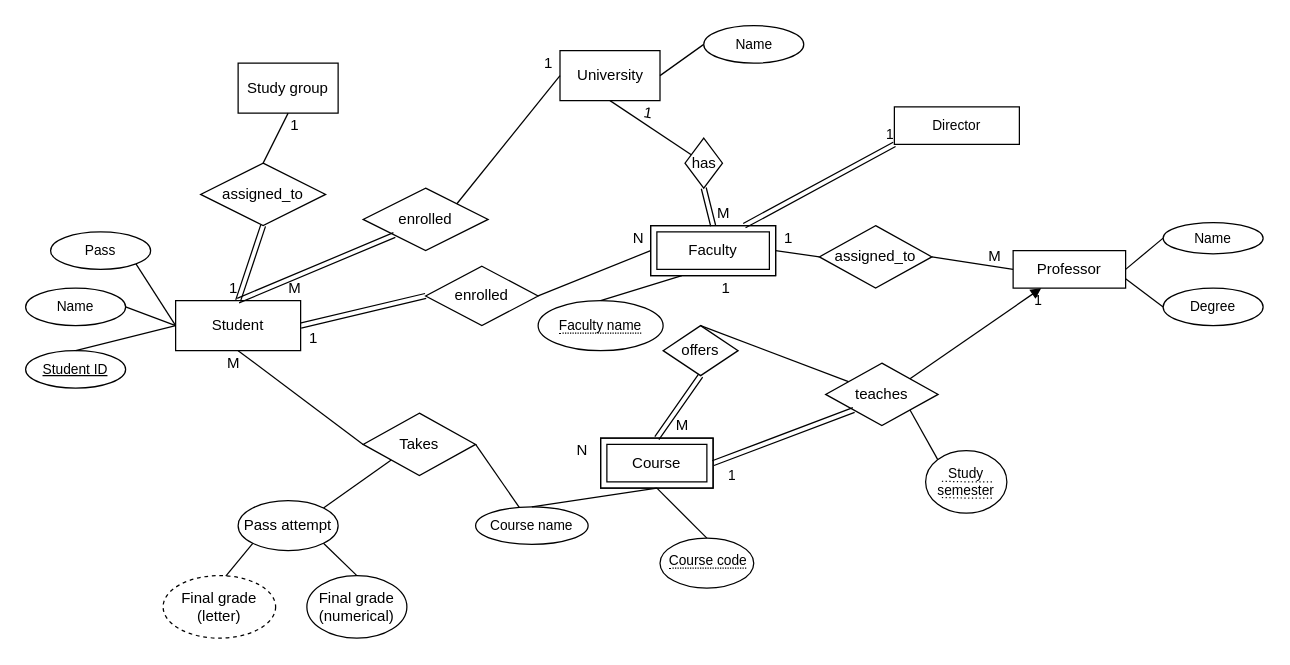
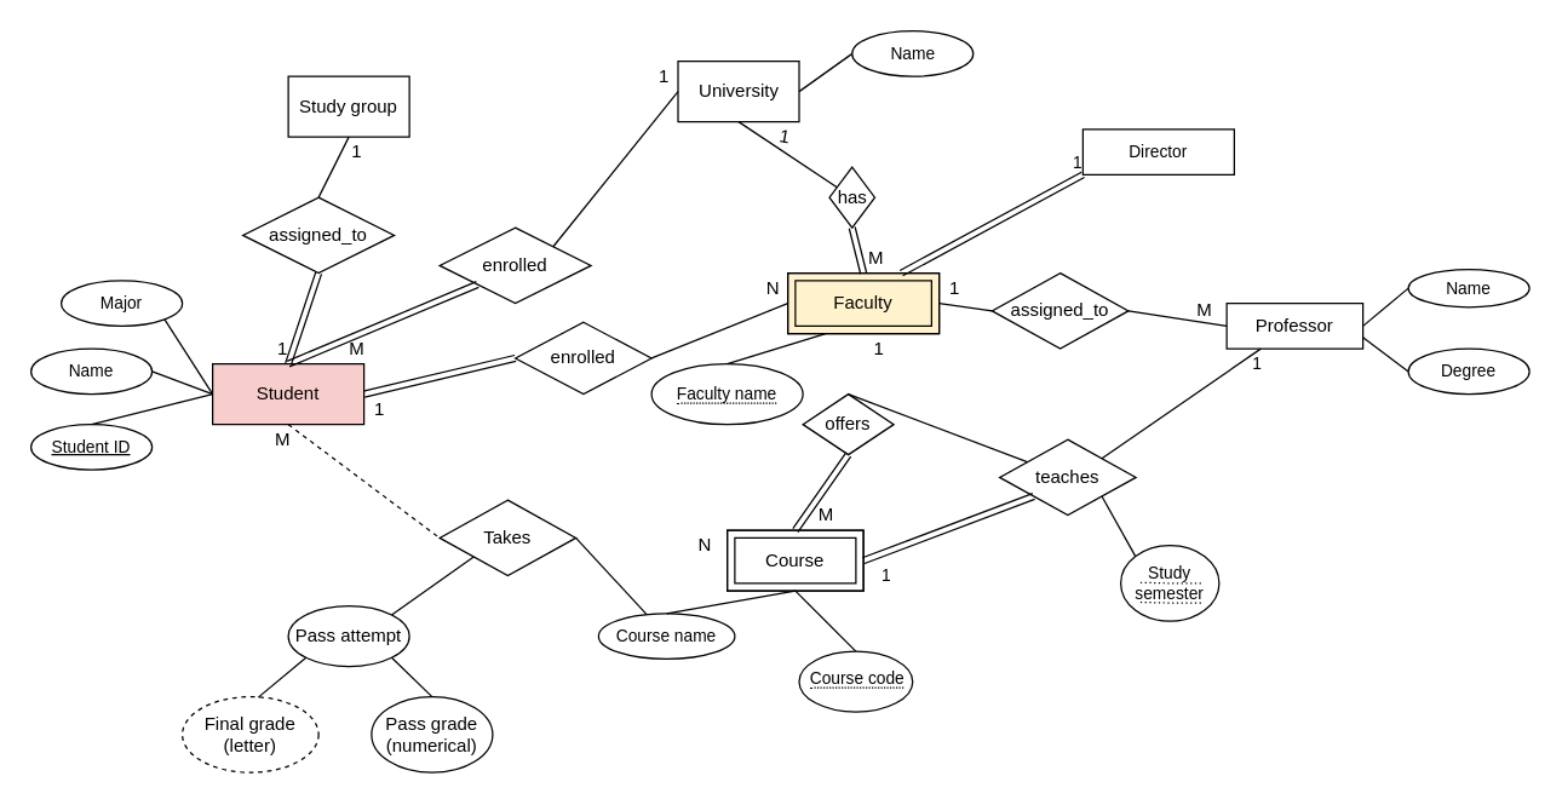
  <mxCell id="0" />
  <mxCell id="1" parent="0" />
- <mxCell id="2" value="Student" style="whiteSpace=wrap;html=1;align=center;" vertex="1" parent="1"><mxGeometry x="140" y="240" width="100" height="40" as="geometry" /></mxCell>
- <mxCell id="3" value="Faculty" style="whiteSpace=wrap;html=1;align=center;" vertex="1" parent="1"><mxGeometry x="520" y="180" width="100" height="40" as="geometry" /></mxCell>
+ <mxCell id="2" value="Student" style="whiteSpace=wrap;html=1;align=center;fillColor=#f8cecc;" vertex="1" parent="1"><mxGeometry x="140" y="240" width="100" height="40" as="geometry" /></mxCell>
+ <mxCell id="3" value="Faculty" style="whiteSpace=wrap;html=1;align=center;fillColor=#fff2cc;" vertex="1" parent="1"><mxGeometry x="520" y="180" width="100" height="40" as="geometry" /></mxCell>
  <mxCell id="4" value="enrolled" style="shape=rhombus;perimeter=rhombusPerimeter;whiteSpace=wrap;html=1;align=center;" vertex="1" parent="1"><mxGeometry x="290" y="150" width="100" height="50" as="geometry" /></mxCell>
  <mxCell id="5" value="Course" style="rounded=0;whiteSpace=wrap;html=1;fillColor=none;" vertex="1" parent="1"><mxGeometry x="480" y="350" width="90" height="40" as="geometry" /></mxCell>
  <mxCell id="6" value="Takes" style="shape=rhombus;perimeter=rhombusPerimeter;whiteSpace=wrap;html=1;align=center;fillColor=none;" vertex="1" parent="1"><mxGeometry x="290" y="330" width="90" height="50" as="geometry" /></mxCell>
  <mxCell id="7" value="Pass attempt" style="ellipse;whiteSpace=wrap;html=1;align=center;fillColor=none;" vertex="1" parent="1"><mxGeometry x="190" y="400" width="80" height="40" as="geometry" /></mxCell>
  <mxCell id="8" value="" style="endArrow=none;html=1;rounded=0;exitX=0.5;exitY=0;exitDx=0;exitDy=0;entryX=0;entryY=1;entryDx=0;entryDy=0;shape=link;" edge="1" parent="1" source="2" target="4"><mxGeometry width="50" height="50" relative="1" as="geometry"><mxPoint x="270" y="170" as="sourcePoint" /><mxPoint x="320" y="120" as="targetPoint" /></mxGeometry></mxCell>
- <mxCell id="9" value="" style="endArrow=none;html=1;rounded=0;exitX=0.5;exitY=1;exitDx=0;exitDy=0;entryX=0;entryY=0.5;entryDx=0;entryDy=0;" edge="1" parent="1" source="2" target="6"><mxGeometry width="50" height="50" relative="1" as="geometry"><mxPoint x="380" y="290" as="sourcePoint" /><mxPoint x="430" y="240" as="targetPoint" /></mxGeometry></mxCell>
+ <mxCell id="9" value="" style="endArrow=none;html=1;rounded=0;exitX=0.5;exitY=1;exitDx=0;exitDy=0;entryX=0;entryY=0.5;entryDx=0;entryDy=0;dashed=1;" edge="1" parent="1" source="2" target="6"><mxGeometry width="50" height="50" relative="1" as="geometry"><mxPoint x="380" y="290" as="sourcePoint" /><mxPoint x="430" y="240" as="targetPoint" /></mxGeometry></mxCell>
  <mxCell id="10" value="" style="endArrow=none;html=1;rounded=0;exitX=1;exitY=0.5;exitDx=0;exitDy=0;" edge="1" parent="1" source="6" target="78"><mxGeometry width="50" height="50" relative="1" as="geometry"><mxPoint x="380" y="290" as="sourcePoint" /><mxPoint x="430" y="240" as="targetPoint" /></mxGeometry></mxCell>
  <mxCell id="11" value="" style="endArrow=none;html=1;rounded=0;exitX=0;exitY=1;exitDx=0;exitDy=0;entryX=1;entryY=0;entryDx=0;entryDy=0;" edge="1" parent="1" source="6" target="7"><mxGeometry width="50" height="50" relative="1" as="geometry"><mxPoint x="380" y="290" as="sourcePoint" /><mxPoint x="430" y="240" as="targetPoint" /></mxGeometry></mxCell>
  <mxCell id="12" value="assigned_to" style="rhombus;whiteSpace=wrap;html=1;fillColor=none;" vertex="1" parent="1"><mxGeometry x="160" y="130" width="100" height="50" as="geometry" /></mxCell>
  <mxCell id="13" value="" style="endArrow=none;html=1;rounded=0;exitX=0.5;exitY=0;exitDx=0;exitDy=0;entryX=0.5;entryY=1;entryDx=0;entryDy=0;shape=link;" edge="1" parent="1" source="2" target="12"><mxGeometry width="50" height="50" relative="1" as="geometry"><mxPoint x="380" y="240" as="sourcePoint" /><mxPoint x="430" y="190" as="targetPoint" /></mxGeometry></mxCell>
  <mxCell id="14" value="Study group" style="rounded=0;whiteSpace=wrap;html=1;fillColor=none;" vertex="1" parent="1"><mxGeometry x="190" y="50" width="80" height="40" as="geometry" /></mxCell>
  <mxCell id="15" value="" style="endArrow=none;html=1;rounded=0;entryX=0.5;entryY=1;entryDx=0;entryDy=0;exitX=0.5;exitY=0;exitDx=0;exitDy=0;" edge="1" parent="1" source="12" target="14"><mxGeometry width="50" height="50" relative="1" as="geometry"><mxPoint x="380" y="240" as="sourcePoint" /><mxPoint x="430" y="190" as="targetPoint" /></mxGeometry></mxCell>
  <mxCell id="16" value="1" style="text;html=1;align=center;verticalAlign=middle;resizable=0;points=[];autosize=1;strokeColor=none;fillColor=none;" vertex="1" parent="1"><mxGeometry x="225" y="90" width="20" height="20" as="geometry" /></mxCell>
  <mxCell id="17" value="1" style="text;html=1;align=center;verticalAlign=middle;resizable=0;points=[];autosize=1;strokeColor=none;fillColor=none;" vertex="1" parent="1"><mxGeometry x="176" y="220" width="20" height="20" as="geometry" /></mxCell>
  <mxCell id="18" value="M" style="text;html=1;align=center;verticalAlign=middle;resizable=0;points=[];autosize=1;strokeColor=none;fillColor=none;" vertex="1" parent="1"><mxGeometry x="220" y="220" width="30" height="20" as="geometry" /></mxCell>
  <mxCell id="19" value="N" style="text;html=1;align=center;verticalAlign=middle;resizable=0;points=[];autosize=1;strokeColor=none;fillColor=none;" vertex="1" parent="1"><mxGeometry x="500" y="180" width="20" height="20" as="geometry" /></mxCell>
  <mxCell id="20" value="offers" style="rhombus;whiteSpace=wrap;html=1;fillColor=none;" vertex="1" parent="1"><mxGeometry x="530" y="260" width="60" height="40" as="geometry" /></mxCell>
  <mxCell id="21" value="" style="endArrow=none;html=1;rounded=0;exitX=0.5;exitY=0;exitDx=0;exitDy=0;" edge="1" parent="1" source="20" target="54"><mxGeometry width="50" height="50" relative="1" as="geometry"><mxPoint x="380" y="280" as="sourcePoint" /><mxPoint x="430" y="230" as="targetPoint" /></mxGeometry></mxCell>
  <mxCell id="22" value="" style="endArrow=none;html=1;rounded=0;exitX=0.5;exitY=0;exitDx=0;exitDy=0;shape=link;" edge="1" parent="1" source="5"><mxGeometry width="50" height="50" relative="1" as="geometry"><mxPoint x="510" y="350" as="sourcePoint" /><mxPoint x="560" y="300" as="targetPoint" /></mxGeometry></mxCell>
  <mxCell id="23" value="1" style="text;html=1;align=center;verticalAlign=middle;resizable=0;points=[];autosize=1;strokeColor=none;fillColor=none;" vertex="1" parent="1"><mxGeometry x="570" y="220" width="20" height="20" as="geometry" /></mxCell>
  <mxCell id="24" value="M" style="text;html=1;align=center;verticalAlign=middle;resizable=0;points=[];autosize=1;strokeColor=none;fillColor=none;" vertex="1" parent="1"><mxGeometry x="530" y="330" width="30" height="20" as="geometry" /></mxCell>
  <mxCell id="25" value="M" style="text;html=1;align=center;verticalAlign=middle;resizable=0;points=[];autosize=1;strokeColor=none;fillColor=none;" vertex="1" parent="1"><mxGeometry x="171" y="280" width="30" height="20" as="geometry" /></mxCell>
  <mxCell id="26" value="N" style="text;html=1;align=center;verticalAlign=middle;resizable=0;points=[];autosize=1;strokeColor=none;fillColor=none;" vertex="1" parent="1"><mxGeometry x="455" y="350" width="20" height="20" as="geometry" /></mxCell>
  <mxCell id="27" style="edgeStyle=none;rounded=0;orthogonalLoop=1;jettySize=auto;html=1;exitX=1;exitY=1;exitDx=0;exitDy=0;" edge="1" parent="1" source="6" target="6"><mxGeometry relative="1" as="geometry" /></mxCell>
- <mxCell id="28" value="&lt;div&gt;Final grade&lt;/div&gt;&lt;div&gt;(numerical)&lt;br&gt;&lt;/div&gt;" style="ellipse;whiteSpace=wrap;html=1;fillColor=none;" vertex="1" parent="1"><mxGeometry x="245" y="460" width="80" height="50" as="geometry" /></mxCell>
+ <mxCell id="28" value="&lt;div&gt;Pass grade&lt;/div&gt;&lt;div&gt;(numerical)&lt;br&gt;&lt;/div&gt;" style="ellipse;whiteSpace=wrap;html=1;fillColor=none;" vertex="1" parent="1"><mxGeometry x="245" y="460" width="80" height="50" as="geometry" /></mxCell>
  <mxCell id="29" value="University" style="rounded=0;whiteSpace=wrap;html=1;fillColor=none;" vertex="1" parent="1"><mxGeometry x="447.5" y="40" width="80" height="40" as="geometry" /></mxCell>
  <mxCell id="30" value="" style="endArrow=none;html=1;rounded=0;entryX=0;entryY=0.5;entryDx=0;entryDy=0;exitX=1;exitY=0;exitDx=0;exitDy=0;" edge="1" parent="1" source="4" target="29"><mxGeometry width="50" height="50" relative="1" as="geometry"><mxPoint x="325" y="122.5" as="sourcePoint" /><mxPoint x="410" y="140" as="targetPoint" /></mxGeometry></mxCell>
  <mxCell id="31" value="1" style="text;html=1;align=center;verticalAlign=middle;resizable=0;points=[];autosize=1;strokeColor=none;fillColor=none;" vertex="1" parent="1"><mxGeometry x="427.5" y="40" width="20" height="20" as="geometry" /></mxCell>
  <mxCell id="32" value="has" style="rhombus;whiteSpace=wrap;html=1;fillColor=none;" vertex="1" parent="1"><mxGeometry x="547.5" y="110" width="30" height="40" as="geometry" /></mxCell>
  <mxCell id="33" value="" style="endArrow=none;html=1;rounded=0;entryX=0.5;entryY=1;entryDx=0;entryDy=0;" edge="1" parent="1" source="32" target="29"><mxGeometry width="50" height="50" relative="1" as="geometry"><mxPoint x="400" y="230" as="sourcePoint" /><mxPoint x="450" y="180" as="targetPoint" /></mxGeometry></mxCell>
  <mxCell id="34" value="" style="endArrow=none;html=1;rounded=0;entryX=0.5;entryY=1;entryDx=0;entryDy=0;exitX=0.5;exitY=0;exitDx=0;exitDy=0;shape=link;" edge="1" parent="1" source="3" target="32"><mxGeometry width="50" height="50" relative="1" as="geometry"><mxPoint x="400" y="230" as="sourcePoint" /><mxPoint x="450" y="180" as="targetPoint" /></mxGeometry></mxCell>
  <mxCell id="35" value="1" style="text;html=1;align=center;verticalAlign=middle;resizable=0;points=[];autosize=1;strokeColor=none;fillColor=none;rotation=10;" vertex="1" parent="1"><mxGeometry x="507.5" y="80" width="20" height="20" as="geometry" /></mxCell>
  <mxCell id="36" value="M" style="text;html=1;align=center;verticalAlign=middle;resizable=0;points=[];autosize=1;strokeColor=none;fillColor=none;" vertex="1" parent="1"><mxGeometry x="562.5" y="160" width="30" height="20" as="geometry" /></mxCell>
  <mxCell id="37" value="enrolled" style="shape=rhombus;perimeter=rhombusPerimeter;whiteSpace=wrap;html=1;align=center;" vertex="1" parent="1"><mxGeometry x="340" y="212.5" width="90" height="47.5" as="geometry" /></mxCell>
  <mxCell id="38" value="" style="endArrow=none;html=1;rounded=0;exitX=1;exitY=0.5;exitDx=0;exitDy=0;entryX=0;entryY=0.5;entryDx=0;entryDy=0;shape=link;" edge="1" parent="1" source="2" target="37"><mxGeometry width="50" height="50" relative="1" as="geometry"><mxPoint x="400" y="230" as="sourcePoint" /><mxPoint x="450" y="180" as="targetPoint" /></mxGeometry></mxCell>
  <mxCell id="39" value="" style="endArrow=none;html=1;rounded=0;entryX=0;entryY=0.5;entryDx=0;entryDy=0;exitX=1;exitY=0.5;exitDx=0;exitDy=0;" edge="1" parent="1" source="37" target="3"><mxGeometry width="50" height="50" relative="1" as="geometry"><mxPoint x="400" y="230" as="sourcePoint" /><mxPoint x="450" y="180" as="targetPoint" /></mxGeometry></mxCell>
  <mxCell id="40" value="1" style="text;html=1;align=center;verticalAlign=middle;resizable=0;points=[];autosize=1;strokeColor=none;fillColor=none;" vertex="1" parent="1"><mxGeometry x="240" y="260" width="20" height="20" as="geometry" /></mxCell>
- <mxCell id="41" value="&lt;div&gt;Final grade &lt;br&gt;&lt;/div&gt;&lt;div&gt;(letter)&lt;/div&gt;" style="ellipse;whiteSpace=wrap;html=1;align=center;dashed=1;fillColor=none;" vertex="1" parent="1"><mxGeometry x="130" y="460" width="90" height="50" as="geometry" /></mxCell>
+ <mxCell id="41" value="&lt;div&gt;Final grade &lt;br&gt;&lt;/div&gt;&lt;div&gt;(letter)&lt;/div&gt;" style="ellipse;whiteSpace=wrap;html=1;align=center;dashed=1;fillColor=none;" vertex="1" parent="1"><mxGeometry x="120" y="460" width="90" height="50" as="geometry" /></mxCell>
  <mxCell id="42" value="Professor" style="rounded=0;whiteSpace=wrap;html=1;fillColor=none;" vertex="1" parent="1"><mxGeometry x="810" y="200" width="90" height="30" as="geometry" /></mxCell>
  <mxCell id="43" value="assigned_to" style="shape=rhombus;perimeter=rhombusPerimeter;whiteSpace=wrap;html=1;align=center;fillColor=none;" vertex="1" parent="1"><mxGeometry x="655" y="180" width="90" height="50" as="geometry" /></mxCell>
  <mxCell id="44" value="" style="endArrow=none;html=1;rounded=0;exitX=1;exitY=0.5;exitDx=0;exitDy=0;entryX=0;entryY=0.5;entryDx=0;entryDy=0;" edge="1" parent="1" source="3" target="43"><mxGeometry width="50" height="50" relative="1" as="geometry"><mxPoint x="770" y="330" as="sourcePoint" /><mxPoint x="820" y="280" as="targetPoint" /></mxGeometry></mxCell>
  <mxCell id="45" value="" style="endArrow=none;html=1;rounded=0;exitX=1;exitY=0.5;exitDx=0;exitDy=0;entryX=0;entryY=0.5;entryDx=0;entryDy=0;" edge="1" parent="1" source="43" target="42"><mxGeometry width="50" height="50" relative="1" as="geometry"><mxPoint x="770" y="330" as="sourcePoint" /><mxPoint x="820" y="280" as="targetPoint" /></mxGeometry></mxCell>
  <mxCell id="46" value="1" style="text;html=1;align=center;verticalAlign=middle;resizable=0;points=[];autosize=1;strokeColor=none;fillColor=none;" vertex="1" parent="1"><mxGeometry x="620" y="180" width="20" height="20" as="geometry" /></mxCell>
  <mxCell id="47" value="M" style="text;html=1;align=center;verticalAlign=middle;resizable=0;points=[];autosize=1;strokeColor=none;fillColor=none;" vertex="1" parent="1"><mxGeometry x="780" y="195" width="30" height="20" as="geometry" /></mxCell>
  <mxCell id="48" value="" style="endArrow=none;html=1;rounded=0;exitX=0.557;exitY=0.008;exitDx=0;exitDy=0;exitPerimeter=0;entryX=0;entryY=1;entryDx=0;entryDy=0;" edge="1" parent="1" source="41" target="7"><mxGeometry width="50" height="50" relative="1" as="geometry"><mxPoint x="460" y="360" as="sourcePoint" /><mxPoint x="510" y="310" as="targetPoint" /></mxGeometry></mxCell>
  <mxCell id="49" value="" style="endArrow=none;html=1;rounded=0;entryX=1;entryY=1;entryDx=0;entryDy=0;exitX=0.5;exitY=0;exitDx=0;exitDy=0;" edge="1" parent="1" source="28" target="7"><mxGeometry width="50" height="50" relative="1" as="geometry"><mxPoint x="460" y="360" as="sourcePoint" /><mxPoint x="510" y="310" as="targetPoint" /></mxGeometry></mxCell>
  <mxCell id="50" value="" style="ellipse;whiteSpace=wrap;html=1;align=center;fillColor=none;" vertex="1" parent="1"><mxGeometry x="527.5" y="430" width="75" height="40" as="geometry" /></mxCell>
  <mxCell id="51" value="" style="endArrow=none;html=1;rounded=0;fontSize=11;exitX=0.5;exitY=0;exitDx=0;exitDy=0;entryX=0.5;entryY=1;entryDx=0;entryDy=0;" edge="1" parent="1" source="50" target="5"><mxGeometry width="50" height="50" relative="1" as="geometry"><mxPoint x="460" y="360" as="sourcePoint" /><mxPoint x="510" y="310" as="targetPoint" /></mxGeometry></mxCell>
  <mxCell id="52" value="&lt;u&gt;Student ID&lt;/u&gt;" style="ellipse;whiteSpace=wrap;html=1;align=center;fontSize=11;fillColor=none;" vertex="1" parent="1"><mxGeometry x="20" y="280" width="80" height="30" as="geometry" /></mxCell>
  <mxCell id="53" value="" style="endArrow=none;html=1;rounded=0;fontSize=11;exitX=0.5;exitY=0;exitDx=0;exitDy=0;entryX=0;entryY=0.5;entryDx=0;entryDy=0;" edge="1" parent="1" source="52" target="2"><mxGeometry width="50" height="50" relative="1" as="geometry"><mxPoint x="290" y="270" as="sourcePoint" /><mxPoint x="340" y="220" as="targetPoint" /></mxGeometry></mxCell>
  <mxCell id="54" value="teaches" style="shape=rhombus;perimeter=rhombusPerimeter;whiteSpace=wrap;html=1;align=center;fillColor=none;" vertex="1" parent="1"><mxGeometry x="660" y="290" width="90" height="50" as="geometry" /></mxCell>
  <mxCell id="55" value="Study semester" style="ellipse;whiteSpace=wrap;html=1;fontSize=11;fillColor=none;" vertex="1" parent="1"><mxGeometry x="740" y="360" width="65" height="50" as="geometry" /></mxCell>
  <mxCell id="56" value="" style="endArrow=none;html=1;rounded=0;fontSize=11;exitX=1;exitY=0.5;exitDx=0;exitDy=0;entryX=0;entryY=1;entryDx=0;entryDy=0;shape=link;" edge="1" parent="1" source="5" target="54"><mxGeometry width="50" height="50" relative="1" as="geometry"><mxPoint x="600" y="280" as="sourcePoint" /><mxPoint x="650" y="230" as="targetPoint" /></mxGeometry></mxCell>
- <mxCell id="57" value="" style="endArrow=block;html=1;rounded=0;fontSize=11;exitX=1;exitY=0;exitDx=0;exitDy=0;entryX=0.25;entryY=1;entryDx=0;entryDy=0;" edge="1" parent="1" source="54" target="42"><mxGeometry width="50" height="50" relative="1" as="geometry"><mxPoint x="760" y="290" as="sourcePoint" /><mxPoint x="810" y="240" as="targetPoint" /></mxGeometry></mxCell>
+ <mxCell id="57" value="" style="endArrow=none;html=1;rounded=0;fontSize=11;exitX=1;exitY=0;exitDx=0;exitDy=0;entryX=0.25;entryY=1;entryDx=0;entryDy=0;" edge="1" parent="1" source="54" target="42"><mxGeometry width="50" height="50" relative="1" as="geometry"><mxPoint x="760" y="290" as="sourcePoint" /><mxPoint x="810" y="240" as="targetPoint" /></mxGeometry></mxCell>
  <mxCell id="58" value="" style="endArrow=none;html=1;rounded=0;fontSize=11;exitX=1;exitY=1;exitDx=0;exitDy=0;entryX=0;entryY=0;entryDx=0;entryDy=0;" edge="1" parent="1" source="54" target="55"><mxGeometry width="50" height="50" relative="1" as="geometry"><mxPoint x="790" y="280" as="sourcePoint" /><mxPoint x="840" y="230" as="targetPoint" /></mxGeometry></mxCell>
  <mxCell id="59" value="1" style="text;html=1;align=center;verticalAlign=middle;resizable=0;points=[];autosize=1;strokeColor=none;fillColor=none;fontSize=11;" vertex="1" parent="1"><mxGeometry x="820" y="230" width="20" height="20" as="geometry" /></mxCell>
  <mxCell id="60" value="1" style="text;html=1;align=center;verticalAlign=middle;resizable=0;points=[];autosize=1;strokeColor=none;fillColor=none;fontSize=11;" vertex="1" parent="1"><mxGeometry x="575" y="370" width="20" height="20" as="geometry" /></mxCell>
  <mxCell id="61" value="" style="endArrow=none;html=1;rounded=0;dashed=1;dashPattern=1 2;fontSize=11;" edge="1" parent="1"><mxGeometry relative="1" as="geometry"><mxPoint x="753" y="384.5" as="sourcePoint" /><mxPoint x="793" y="385" as="targetPoint" /><Array as="points"><mxPoint x="773" y="385" /></Array></mxGeometry></mxCell>
  <mxCell id="62" value="" style="endArrow=none;html=1;rounded=0;dashed=1;dashPattern=1 2;fontSize=11;" edge="1" parent="1"><mxGeometry relative="1" as="geometry"><mxPoint x="753" y="397.5" as="sourcePoint" /><mxPoint x="793" y="398" as="targetPoint" /><Array as="points"><mxPoint x="773" y="398" /></Array></mxGeometry></mxCell>
  <mxCell id="63" value="Name" style="ellipse;whiteSpace=wrap;html=1;align=center;fontSize=11;fillColor=none;" vertex="1" parent="1"><mxGeometry x="20" y="230" width="80" height="30" as="geometry" /></mxCell>
- <mxCell id="64" value="Pass" style="ellipse;whiteSpace=wrap;html=1;align=center;fontSize=11;fillColor=none;" vertex="1" parent="1"><mxGeometry x="40" y="185" width="80" height="30" as="geometry" /></mxCell>
+ <mxCell id="64" value="Major" style="ellipse;whiteSpace=wrap;html=1;align=center;fontSize=11;fillColor=none;" vertex="1" parent="1"><mxGeometry x="40" y="185" width="80" height="30" as="geometry" /></mxCell>
  <mxCell id="65" value="" style="endArrow=none;html=1;rounded=0;fontSize=11;exitX=1;exitY=0.5;exitDx=0;exitDy=0;entryX=0;entryY=0.5;entryDx=0;entryDy=0;" edge="1" parent="1" source="63" target="2"><mxGeometry width="50" height="50" relative="1" as="geometry"><mxPoint x="610" y="280" as="sourcePoint" /><mxPoint x="660" y="230" as="targetPoint" /></mxGeometry></mxCell>
  <mxCell id="66" value="" style="endArrow=none;html=1;rounded=0;fontSize=11;exitX=1;exitY=1;exitDx=0;exitDy=0;entryX=0;entryY=0.5;entryDx=0;entryDy=0;" edge="1" parent="1" source="64" target="2"><mxGeometry width="50" height="50" relative="1" as="geometry"><mxPoint x="610" y="280" as="sourcePoint" /><mxPoint x="660" y="230" as="targetPoint" /></mxGeometry></mxCell>
  <mxCell id="67" value="Name" style="ellipse;whiteSpace=wrap;html=1;align=center;fontSize=11;fillColor=none;" vertex="1" parent="1"><mxGeometry x="562.5" y="20" width="80" height="30" as="geometry" /></mxCell>
  <mxCell id="68" value="" style="endArrow=none;html=1;rounded=0;fontSize=11;exitX=1;exitY=0.5;exitDx=0;exitDy=0;entryX=0;entryY=0.5;entryDx=0;entryDy=0;" edge="1" parent="1" source="29" target="67"><mxGeometry width="50" height="50" relative="1" as="geometry"><mxPoint x="610" y="260" as="sourcePoint" /><mxPoint x="660" y="210" as="targetPoint" /></mxGeometry></mxCell>
  <mxCell id="69" value="Name" style="ellipse;whiteSpace=wrap;html=1;align=center;fontSize=11;fillColor=none;" vertex="1" parent="1"><mxGeometry x="930" y="177.5" width="80" height="25" as="geometry" /></mxCell>
  <mxCell id="70" value="" style="endArrow=none;html=1;rounded=0;fontSize=11;exitX=0;exitY=0.5;exitDx=0;exitDy=0;entryX=1;entryY=0.5;entryDx=0;entryDy=0;" edge="1" parent="1" source="69" target="42"><mxGeometry width="50" height="50" relative="1" as="geometry"><mxPoint x="610" y="260" as="sourcePoint" /><mxPoint x="660" y="210" as="targetPoint" /></mxGeometry></mxCell>
  <mxCell id="71" value="Degree" style="ellipse;whiteSpace=wrap;html=1;align=center;fontSize=11;fillColor=none;" vertex="1" parent="1"><mxGeometry x="930" y="230" width="80" height="30" as="geometry" /></mxCell>
  <mxCell id="72" value="" style="endArrow=none;html=1;rounded=0;fontSize=11;exitX=0;exitY=0.5;exitDx=0;exitDy=0;entryX=1;entryY=0.75;entryDx=0;entryDy=0;" edge="1" parent="1" source="71" target="42"><mxGeometry width="50" height="50" relative="1" as="geometry"><mxPoint x="860" y="270" as="sourcePoint" /><mxPoint x="660" y="210" as="targetPoint" /></mxGeometry></mxCell>
  <mxCell id="73" value="" style="endArrow=none;html=1;rounded=0;fontSize=11;shape=link;exitX=0.75;exitY=0;exitDx=0;exitDy=0;entryX=0;entryY=1;entryDx=0;entryDy=0;" edge="1" parent="1" source="3" target="75"><mxGeometry relative="1" as="geometry"><mxPoint x="670" y="60" as="sourcePoint" /><mxPoint x="830" y="60" as="targetPoint" /></mxGeometry></mxCell>
  <mxCell id="74" value="1" style="resizable=0;html=1;align=right;verticalAlign=bottom;fontSize=11;fillColor=none;" connectable="0" vertex="1" parent="73"><mxGeometry x="1" relative="1" as="geometry" /></mxCell>
  <mxCell id="75" value="Director" style="whiteSpace=wrap;html=1;align=center;fontSize=11;fillColor=none;" vertex="1" parent="1"><mxGeometry x="715" y="85" width="100" height="30" as="geometry" /></mxCell>
  <mxCell id="76" value="" style="shape=ext;margin=3;double=1;whiteSpace=wrap;html=1;align=center;fontSize=11;fillColor=none;" vertex="1" parent="1"><mxGeometry x="520" y="180" width="100" height="40" as="geometry" /></mxCell>
  <mxCell id="77" value="" style="shape=ext;margin=3;double=1;whiteSpace=wrap;html=1;align=center;fontSize=11;fillColor=none;" vertex="1" parent="1"><mxGeometry x="480" y="350" width="90" height="40" as="geometry" /></mxCell>
- <mxCell id="78" value="Course name" style="ellipse;whiteSpace=wrap;html=1;align=center;fontSize=11;fillColor=none;" vertex="1" parent="1"><mxGeometry x="380" y="405" width="90" height="30" as="geometry" /></mxCell>
+ <mxCell id="78" value="Course name" style="ellipse;whiteSpace=wrap;html=1;align=center;fontSize=11;fillColor=none;" vertex="1" parent="1"><mxGeometry x="395" y="405" width="90" height="30" as="geometry" /></mxCell>
  <mxCell id="79" value="&lt;span style=&quot;border-bottom: 1px dotted&quot;&gt;Faculty name&lt;br&gt;&lt;/span&gt;" style="ellipse;whiteSpace=wrap;html=1;align=center;fontSize=11;fillColor=none;" vertex="1" parent="1"><mxGeometry x="430" y="240" width="100" height="40" as="geometry" /></mxCell>
  <mxCell id="80" value="" style="endArrow=none;html=1;rounded=0;fontSize=11;exitX=0.5;exitY=0;exitDx=0;exitDy=0;entryX=0.25;entryY=1;entryDx=0;entryDy=0;" edge="1" parent="1" source="79" target="76"><mxGeometry width="50" height="50" relative="1" as="geometry"><mxPoint x="510" y="250" as="sourcePoint" /><mxPoint x="560" y="200" as="targetPoint" /></mxGeometry></mxCell>
  <mxCell id="81" value="" style="endArrow=none;html=1;rounded=0;fontSize=11;exitX=0.5;exitY=0;exitDx=0;exitDy=0;entryX=0.5;entryY=1;entryDx=0;entryDy=0;" edge="1" parent="1" source="78" target="77"><mxGeometry width="50" height="50" relative="1" as="geometry"><mxPoint x="510" y="320" as="sourcePoint" /><mxPoint x="560" y="270" as="targetPoint" /></mxGeometry></mxCell>
  <mxCell id="82" value="&lt;span style=&quot;border-bottom: 1px dotted&quot;&gt;Course code&lt;br&gt;&lt;/span&gt;" style="text;whiteSpace=wrap;html=1;fontSize=11;" vertex="1" parent="1"><mxGeometry x="532.5" y="435" width="90" height="30" as="geometry" /></mxCell>
